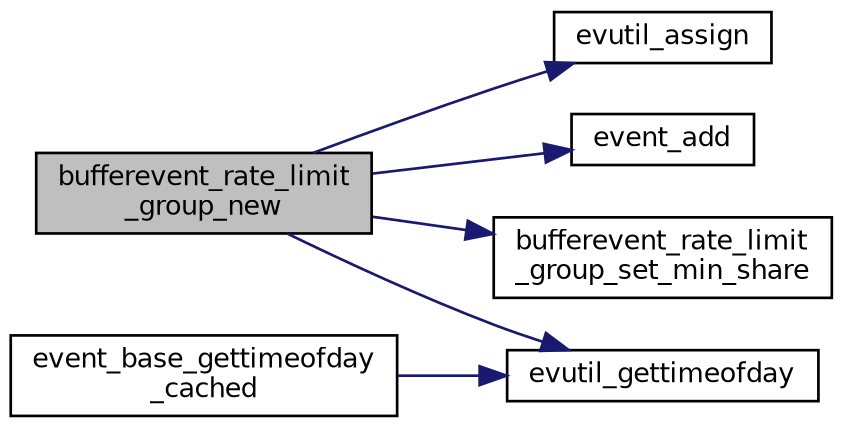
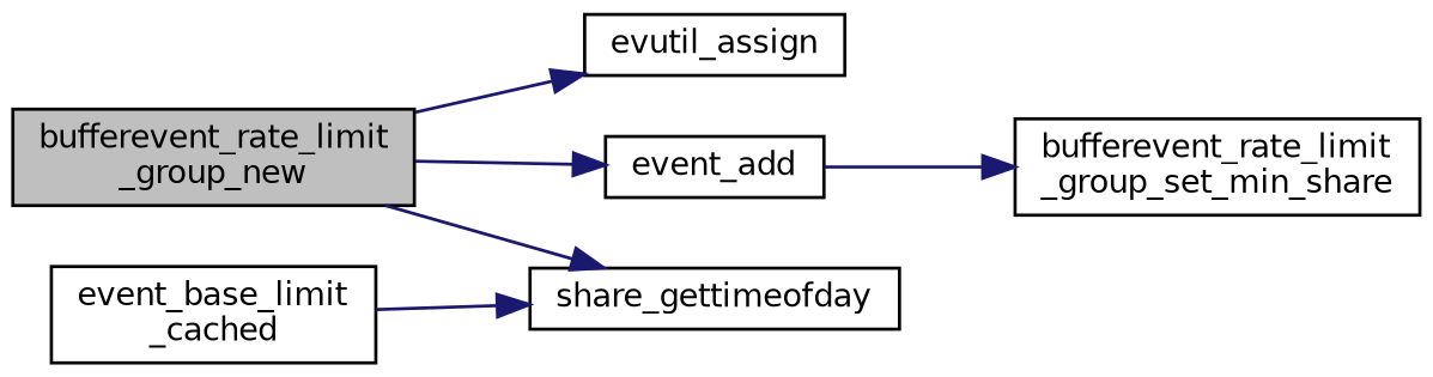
  digraph {
    rankdir=LR
    node [color=black fillcolor=white fontname=Helvetica fontsize=10 shape=record style=filled]
    edge [color=midnightblue fontname=Helvetica fontsize=10 labelfontname=Helvetica labelfontsize=10 style=solid]
    n1 [fillcolor=grey75 fontcolor=black height=0.2 label="bufferevent_rate_limit\l_group_new" width=0.4]
    n2 [height=0.2 label=evutil_assign width=0.4]
    n3 [height=0.2 label=event_add width=0.4]
    n4 [height=0.2 label="bufferevent_rate_limit\l_group_set_min_share" width=0.4]
-   n5 [height=0.2 label=evutil_gettimeofday width=0.4]
-   n6 [height=0.2 label="event_base_gettimeofday\l_cached" width=0.4]
+   n5 [height=0.2 label=share_gettimeofday width=0.4]
+   n6 [height=0.2 label="event_base_limit\l_cached" width=0.4]
    n1 -> n2
    n1 -> n3
-   n1 -> n4
+   n3 -> n4
    n1 -> n5
    n6 -> n5
  }
